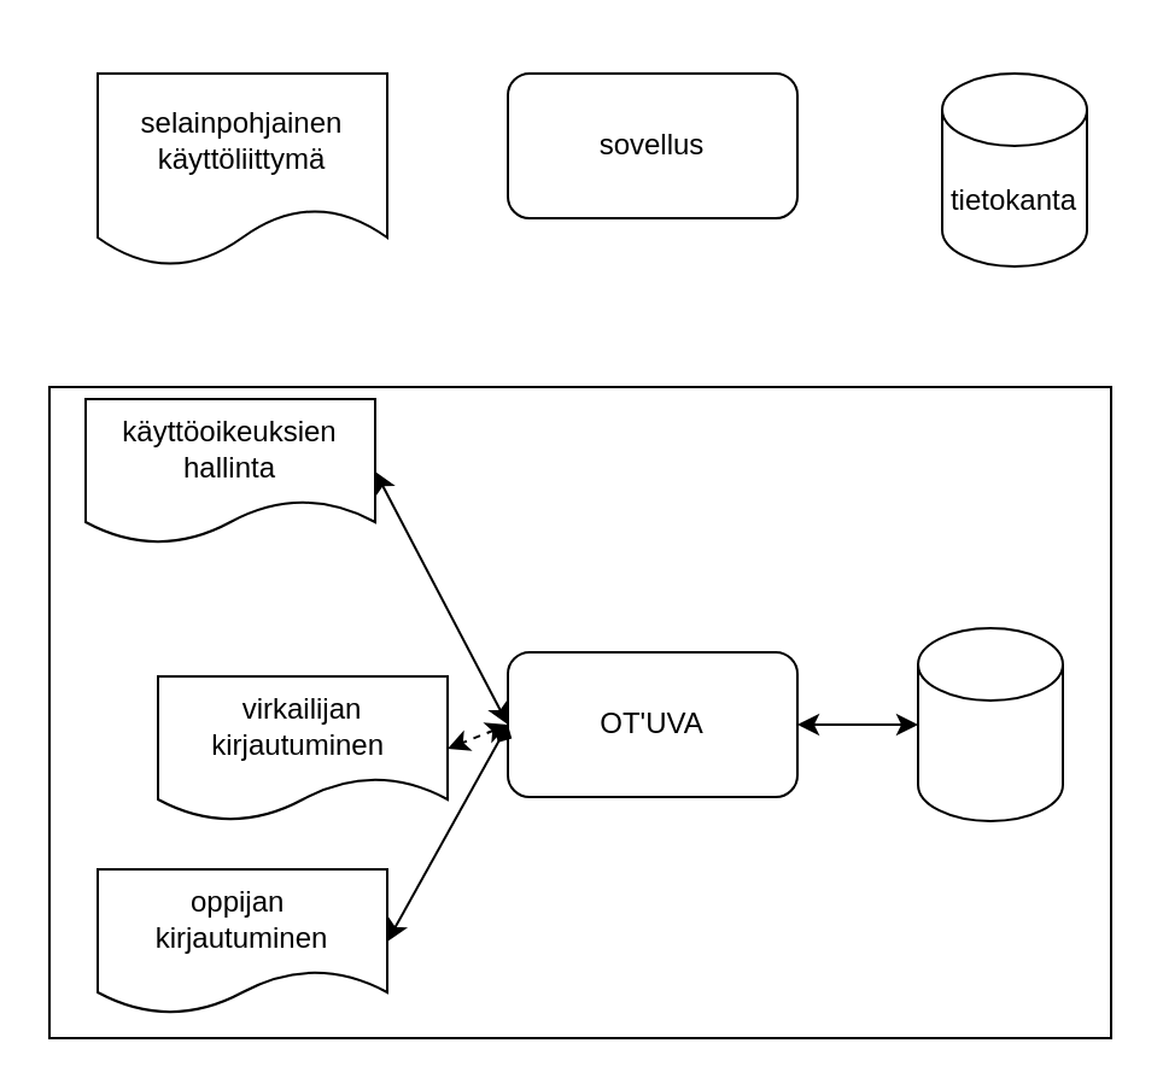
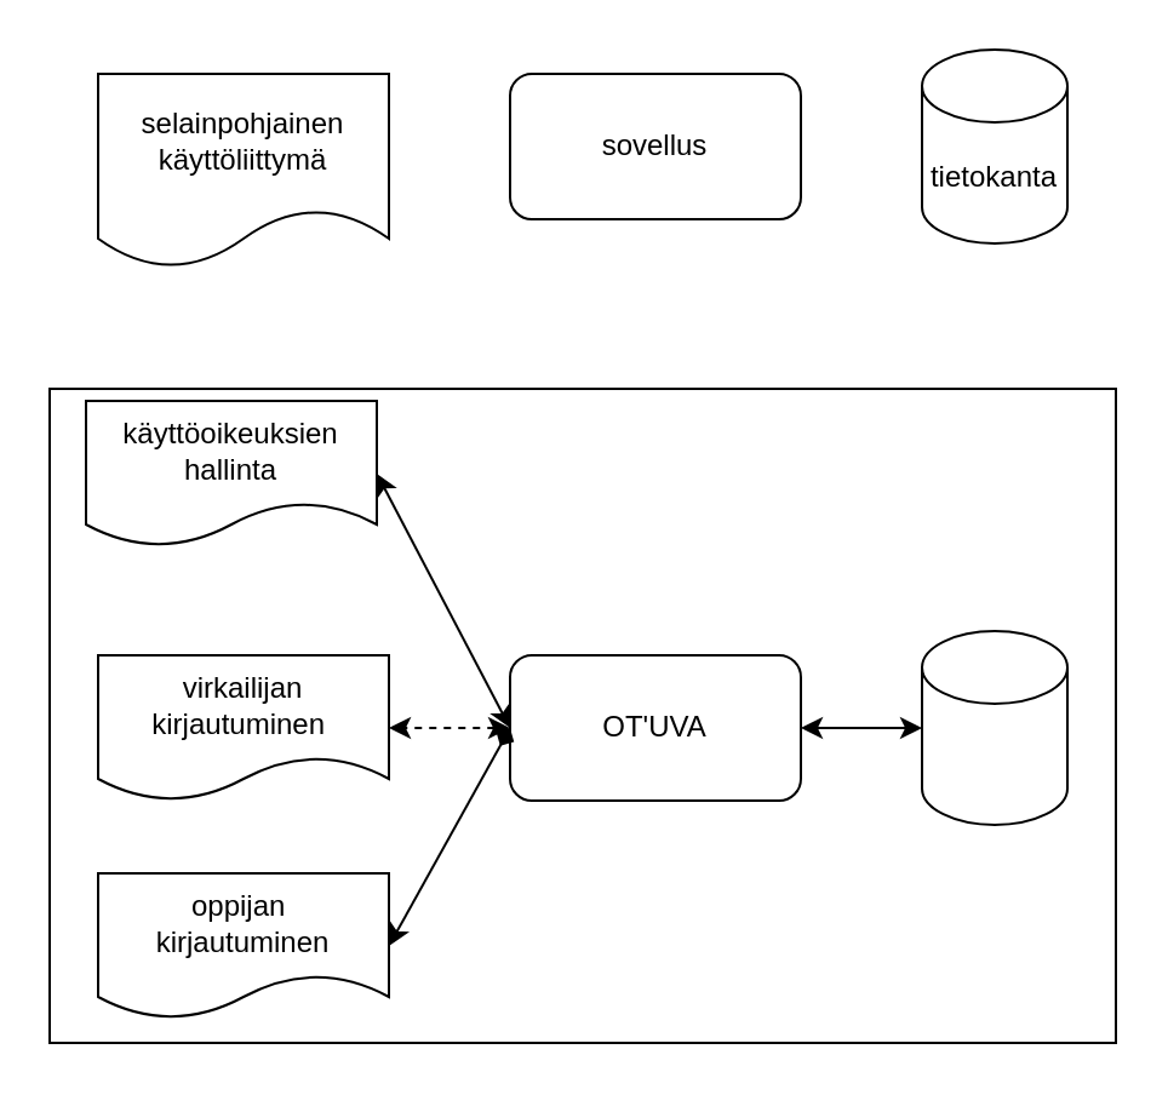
  <mxCell id="0" />
  <mxCell id="1" parent="0" />
  <mxCell id="2" value="" style="rounded=0;whiteSpace=wrap;html=1;" vertex="1" parent="1"><mxGeometry x="20" y="160" width="440" height="270" as="geometry" /></mxCell>
  <mxCell id="3" value="OT'UVA" style="rounded=1;whiteSpace=wrap;html=1;" vertex="1" parent="1"><mxGeometry x="210" y="270" width="120" height="60" as="geometry" /></mxCell>
- <mxCell id="4" value="virkailijan kirjautuminen&amp;nbsp;" style="shape=document;whiteSpace=wrap;html=1;boundedLbl=1;" vertex="1" parent="1"><mxGeometry x="65" y="280" width="120" height="60" as="geometry" /></mxCell>
+ <mxCell id="4" value="virkailijan kirjautuminen&amp;nbsp;" style="shape=document;whiteSpace=wrap;html=1;boundedLbl=1;" vertex="1" parent="1"><mxGeometry x="40" y="270" width="120" height="60" as="geometry" /></mxCell>
  <mxCell id="5" value="oppijan&amp;nbsp;&lt;div&gt;kirjautuminen&lt;/div&gt;" style="shape=document;whiteSpace=wrap;html=1;boundedLbl=1;" vertex="1" parent="1"><mxGeometry x="40" y="360" width="120" height="60" as="geometry" /></mxCell>
  <mxCell id="6" value="" style="shape=cylinder3;whiteSpace=wrap;html=1;boundedLbl=1;backgroundOutline=1;size=15;" vertex="1" parent="1"><mxGeometry x="380" y="260" width="60" height="80" as="geometry" /></mxCell>
  <mxCell id="7" value="käyttöoikeuksien hallinta" style="shape=document;whiteSpace=wrap;html=1;boundedLbl=1;" vertex="1" parent="1"><mxGeometry x="35" y="165" width="120" height="60" as="geometry" /></mxCell>
  <mxCell id="8" value="selainpohjainen käyttöliittymä" style="shape=document;whiteSpace=wrap;html=1;boundedLbl=1;" vertex="1" parent="1"><mxGeometry x="40" y="30" width="120" height="80" as="geometry" /></mxCell>
  <mxCell id="9" value="sovellus" style="rounded=1;whiteSpace=wrap;html=1;" vertex="1" parent="1"><mxGeometry x="210" y="30" width="120" height="60" as="geometry" /></mxCell>
- <mxCell id="10" value="tietokanta" style="shape=cylinder3;whiteSpace=wrap;html=1;boundedLbl=1;backgroundOutline=1;size=15;" vertex="1" parent="1"><mxGeometry x="390" y="30" width="60" height="80" as="geometry" /></mxCell>
+ <mxCell id="10" value="tietokanta" style="shape=cylinder3;whiteSpace=wrap;html=1;boundedLbl=1;backgroundOutline=1;size=15;" vertex="1" parent="1"><mxGeometry x="380" y="20" width="60" height="80" as="geometry" /></mxCell>
  <mxCell id="11" value="" style="endArrow=classic;startArrow=classic;html=1;rounded=0;exitX=1;exitY=0.5;exitDx=0;exitDy=0;" edge="1" parent="1" source="3" target="6"><mxGeometry width="50" height="50" relative="1" as="geometry"><mxPoint x="250" y="280" as="sourcePoint" /><mxPoint x="300" y="230" as="targetPoint" /></mxGeometry></mxCell>
  <mxCell id="12" value="" style="endArrow=classic;startArrow=classic;html=1;rounded=0;entryX=0;entryY=0.5;entryDx=0;entryDy=0;exitX=1;exitY=0.5;exitDx=0;exitDy=0;" edge="1" parent="1" source="7" target="3"><mxGeometry width="50" height="50" relative="1" as="geometry"><mxPoint x="250" y="280" as="sourcePoint" /><mxPoint x="210" y="210" as="targetPoint" /></mxGeometry></mxCell>
  <mxCell id="13" value="" style="endArrow=classic;startArrow=classic;html=1;rounded=0;exitX=0;exitY=0.5;exitDx=0;exitDy=0;entryX=1;entryY=0.5;entryDx=0;entryDy=0;dashed=1;" edge="1" parent="1" source="3" target="4"><mxGeometry width="50" height="50" relative="1" as="geometry"><mxPoint x="250" y="280" as="sourcePoint" /><mxPoint x="300" y="230" as="targetPoint" /></mxGeometry></mxCell>
  <mxCell id="14" value="" style="endArrow=diamond;startArrow=classic;html=1;rounded=0;entryX=0;entryY=0.5;entryDx=0;entryDy=0;exitX=1;exitY=0.5;exitDx=0;exitDy=0;" edge="1" parent="1" source="5" target="3"><mxGeometry width="50" height="50" relative="1" as="geometry"><mxPoint x="250" y="280" as="sourcePoint" /><mxPoint x="210" y="390" as="targetPoint" /></mxGeometry></mxCell>
